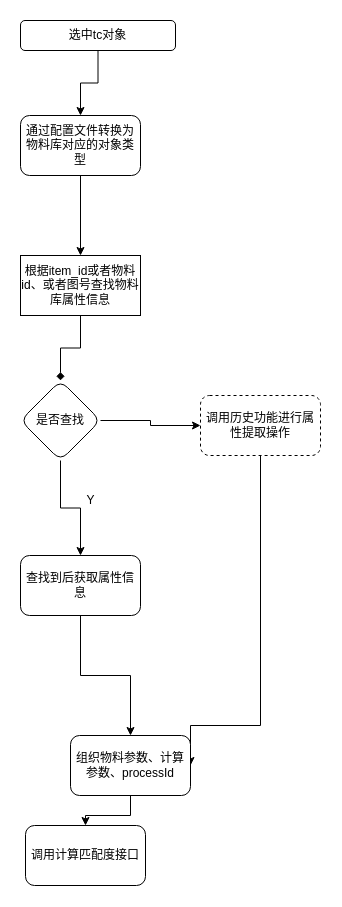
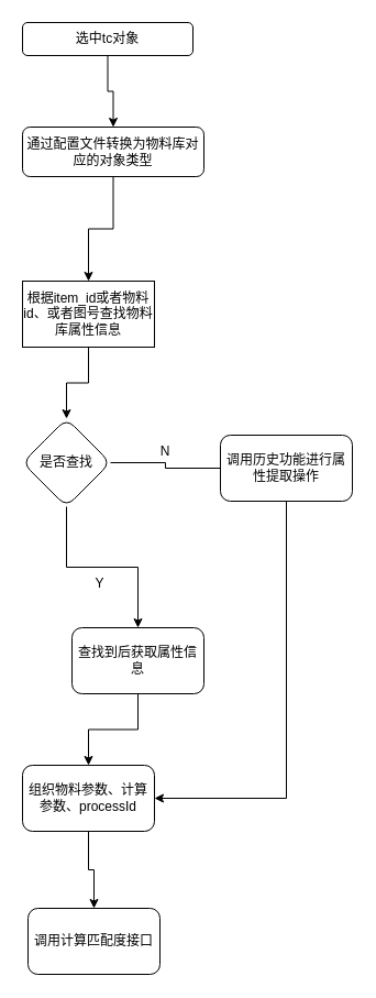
  <mxCell id="0" />
  <mxCell id="1" parent="0" />
  <mxCell id="2" value="" style="edgeStyle=orthogonalEdgeStyle;rounded=0;orthogonalLoop=1;jettySize=auto;html=1;" edge="1" parent="1" source="3" target="5"><mxGeometry relative="1" as="geometry" /></mxCell>
  <mxCell id="3" value="选中tc对象" style="rounded=1;whiteSpace=wrap;html=1;" vertex="1" parent="1"><mxGeometry x="20" y="20" width="155" height="30" as="geometry" /></mxCell>
  <mxCell id="4" value="" style="edgeStyle=orthogonalEdgeStyle;rounded=0;orthogonalLoop=1;jettySize=auto;html=1;" edge="1" parent="1" source="5" target="7"><mxGeometry relative="1" as="geometry" /></mxCell>
- <mxCell id="5" value="通过配置文件转换为物料库对应的对象类型" style="whiteSpace=wrap;html=1;rounded=1;" vertex="1" parent="1"><mxGeometry x="20" y="115" width="120" height="60" as="geometry" /></mxCell>
- <mxCell id="6" value="" style="edgeStyle=orthogonalEdgeStyle;rounded=0;orthogonalLoop=1;jettySize=auto;html=1;endArrow=diamond;" edge="1" parent="1" source="7" target="10"><mxGeometry relative="1" as="geometry" /></mxCell>
+ <mxCell id="5" value="通过配置文件转换为物料库对应的对象类型" style="whiteSpace=wrap;html=1;rounded=1;" vertex="1" parent="1"><mxGeometry x="20" y="115" width="165" height="45" as="geometry" /></mxCell>
+ <mxCell id="6" value="" style="edgeStyle=orthogonalEdgeStyle;rounded=0;orthogonalLoop=1;jettySize=auto;html=1;" edge="1" parent="1" source="7" target="10"><mxGeometry relative="1" as="geometry" /></mxCell>
  <mxCell id="7" value="根据item_id或者物料id、或者图号查找物料库属性信息" style="whiteSpace=wrap;html=1;rounded=0;" vertex="1" parent="1"><mxGeometry x="20" y="255" width="120" height="60" as="geometry" /></mxCell>
  <mxCell id="8" value="" style="edgeStyle=orthogonalEdgeStyle;rounded=0;orthogonalLoop=1;jettySize=auto;html=1;" edge="1" parent="1" source="10" target="12"><mxGeometry relative="1" as="geometry" /></mxCell>
- <mxCell id="9" value="" style="edgeStyle=orthogonalEdgeStyle;rounded=0;orthogonalLoop=1;jettySize=auto;html=1;" edge="1" parent="1" source="10" target="15"><mxGeometry relative="1" as="geometry" /></mxCell>
+ <mxCell id="9" value="" style="edgeStyle=orthogonalEdgeStyle;rounded=0;orthogonalLoop=1;jettySize=auto;html=1;endArrow=none;" edge="1" parent="1" source="10" target="15"><mxGeometry relative="1" as="geometry" /></mxCell>
  <mxCell id="10" value="是否查找" style="rhombus;whiteSpace=wrap;html=1;rounded=1;" vertex="1" parent="1"><mxGeometry x="20" y="380" width="80" height="80" as="geometry" /></mxCell>
  <mxCell id="11" value="" style="edgeStyle=orthogonalEdgeStyle;rounded=0;orthogonalLoop=1;jettySize=auto;html=1;" edge="1" parent="1" source="12" target="18"><mxGeometry relative="1" as="geometry" /></mxCell>
- <mxCell id="12" value="查找到后获取属性信息" style="whiteSpace=wrap;html=1;rounded=1;" vertex="1" parent="1"><mxGeometry x="20" y="555" width="120" height="60" as="geometry" /></mxCell>
- <mxCell id="13" value="Y" style="text;html=1;align=center;verticalAlign=middle;resizable=0;points=[];autosize=1;strokeColor=none;fillColor=none;" vertex="1" parent="1"><mxGeometry x="80" y="490" width="20" height="20" as="geometry" /></mxCell>
+ <mxCell id="12" value="查找到后获取属性信息" style="whiteSpace=wrap;html=1;rounded=1;" vertex="1" parent="1"><mxGeometry x="65" y="570" width="120" height="60" as="geometry" /></mxCell>
+ <mxCell id="13" value="Y" style="text;html=1;align=center;verticalAlign=middle;resizable=0;points=[];autosize=1;strokeColor=none;fillColor=none;" vertex="1" parent="1"><mxGeometry x="80" y="520" width="20" height="20" as="geometry" /></mxCell>
  <mxCell id="14" style="edgeStyle=orthogonalEdgeStyle;rounded=0;orthogonalLoop=1;jettySize=auto;html=1;entryX=1;entryY=0.5;entryDx=0;entryDy=0;" edge="1" parent="1" source="15" target="18"><mxGeometry relative="1" as="geometry"><Array as="points"><mxPoint x="260" y="725" /></Array></mxGeometry></mxCell>
- <mxCell id="15" value="调用历史功能进行属性提取操作" style="whiteSpace=wrap;html=1;rounded=1;dashed=1;" vertex="1" parent="1"><mxGeometry x="200" y="395" width="120" height="60" as="geometry" /></mxCell>
+ <mxCell id="15" value="调用历史功能进行属性提取操作" style="whiteSpace=wrap;html=1;rounded=1;" vertex="1" parent="1"><mxGeometry x="200" y="395" width="120" height="60" as="geometry" /></mxCell>
+ <mxCell id="16" value="N" style="text;html=1;strokeColor=none;fillColor=none;align=center;verticalAlign=middle;whiteSpace=wrap;rounded=0;" vertex="1" parent="1"><mxGeometry x="120" y="395" width="60" height="30" as="geometry" /></mxCell>
  <mxCell id="17" value="" style="edgeStyle=orthogonalEdgeStyle;rounded=0;orthogonalLoop=1;jettySize=auto;html=1;" edge="1" parent="1" source="18" target="19"><mxGeometry relative="1" as="geometry" /></mxCell>
- <mxCell id="18" value="组织物料参数、计算参数、processId" style="whiteSpace=wrap;html=1;rounded=1;" vertex="1" parent="1"><mxGeometry x="70" y="735" width="120" height="60" as="geometry" /></mxCell>
+ <mxCell id="18" value="组织物料参数、计算参数、processId" style="whiteSpace=wrap;html=1;rounded=1;" vertex="1" parent="1"><mxGeometry x="20" y="695" width="120" height="60" as="geometry" /></mxCell>
  <mxCell id="19" value="调用计算匹配度接口" style="whiteSpace=wrap;html=1;rounded=1;" vertex="1" parent="1"><mxGeometry x="25" y="825" width="120" height="60" as="geometry" /></mxCell>
